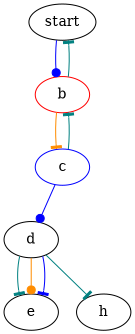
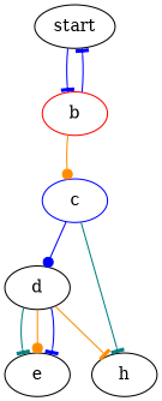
  digraph {
    splines=line
    edge [arrowhead=tee color=blue]
    n1 [label=start]
    b [color=red]
    c [color=blue]
    d
    e
    h
-   n1 -> b [arrowhead=dot]
-   b -> n1 [color=teal]
-   b -> c [color=darkorange]
-   c -> b [color=teal]
+   n1 -> b
+   b -> n1
+   b -> c [arrowhead=dot color=darkorange]
+   c -> h [color=teal]
    c -> d [arrowhead=dot]
    d -> e [color=teal]
    d -> e [arrowhead=dot color=darkorange]
    d -> e
-   d -> h [color=teal]
+   d -> h [color=darkorange]
  }
